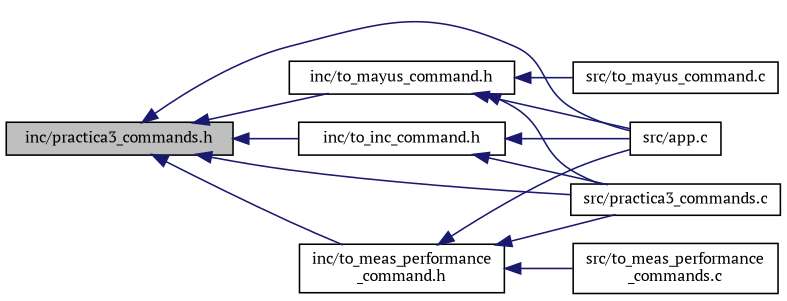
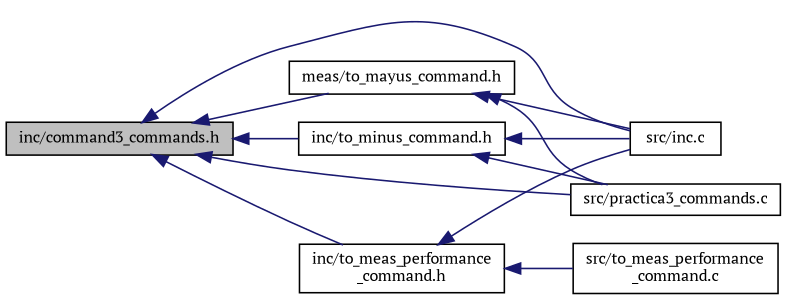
  digraph {
    fontname="PT Serif"
    rankdir=LR
    node [color=black fillcolor=white fontname="PT Serif" fontsize=10 shape=record style=filled]
    edge [color=midnightblue dir=back fontname="PT Serif" fontsize=10 labelfontname=Helvetica labelfontsize=10 style=solid]
-   n1 [fillcolor=grey75 fontcolor=black height=0.2 label="inc/practica3_commands.h" width=0.4]
-   n2 [height=0.2 label="inc/to_mayus_command.h" width=0.4]
-   n3 [height=0.2 label="src/app.c" width=0.4]
+   n1 [fillcolor=grey75 fontcolor=black height=0.2 label="inc/command3_commands.h" width=0.4]
+   n2 [height=0.2 label="meas/to_mayus_command.h" width=0.4]
+   n3 [height=0.2 label="src/inc.c" width=0.4]
    n4 [height=0.2 label="src/practica3_commands.c" width=0.4]
    n5 [height=0.2 label="inc/to_meas_performance\l_command.h" width=0.4]
-   n6 [height=0.2 label="inc/to_inc_command.h" width=0.4]
-   n7 [height=0.2 label="src/to_mayus_command.c" width=0.4]
-   n8 [height=0.2 label="src/to_meas_performance\l_commands.c" width=0.4]
+   n6 [height=0.2 label="inc/to_minus_command.h" width=0.4]
+   n8 [height=0.2 label="src/to_meas_performance\l_command.c" width=0.4]
    n1 -> n2
    n1 -> n3
    n1 -> n4
    n1 -> n5
    n1 -> n6
    n2 -> n3
    n2 -> n4
-   n2 -> n7
    n5 -> n3
-   n5 -> n4
    n5 -> n8
    n6 -> n3
    n6 -> n4
  }
